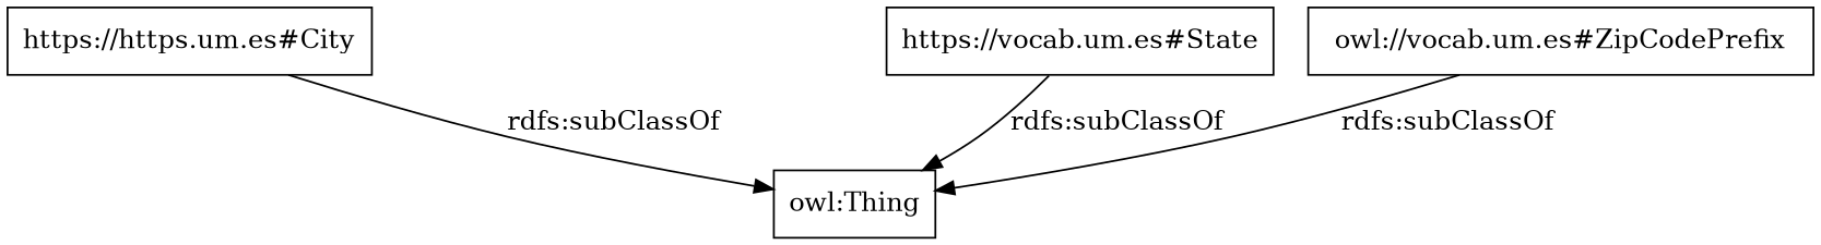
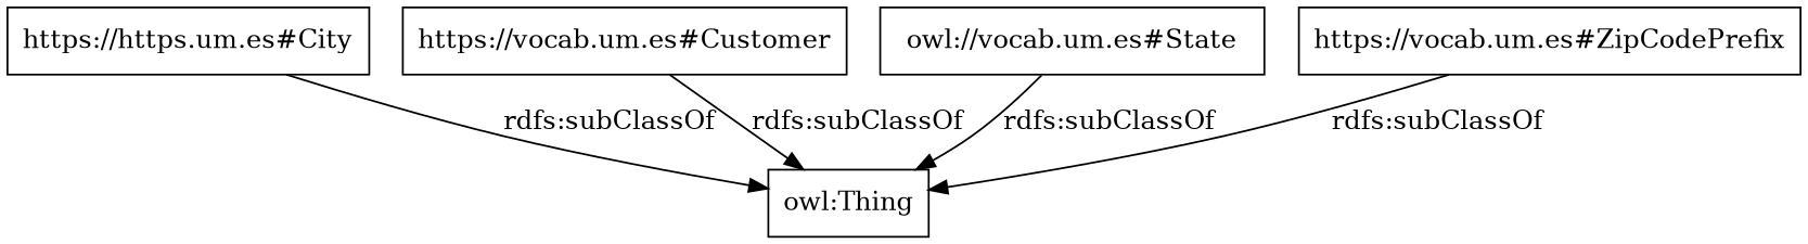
  digraph {
    rankdir=TB
    node [color=black shape=rectangle]
    n1 [label="https://https.um.es#City"]
    "owl:Thing"
-   "https://vocab.um.es#State"
-   "https://vocab.um.es#ZipCodePrefix" [label="owl://vocab.um.es#ZipCodePrefix"]
+   "https://vocab.um.es#Customer"
+   "https://vocab.um.es#State" [label="owl://vocab.um.es#State"]
+   "https://vocab.um.es#ZipCodePrefix"
    n1 -> "owl:Thing" [label="rdfs:subClassOf"]
+   "https://vocab.um.es#Customer" -> "owl:Thing" [label="rdfs:subClassOf"]
    "https://vocab.um.es#State" -> "owl:Thing" [label="rdfs:subClassOf"]
    "https://vocab.um.es#ZipCodePrefix" -> "owl:Thing" [label="rdfs:subClassOf"]
  }
